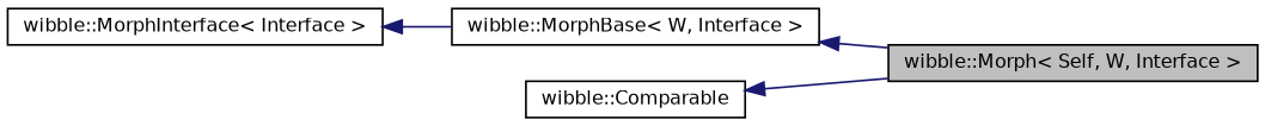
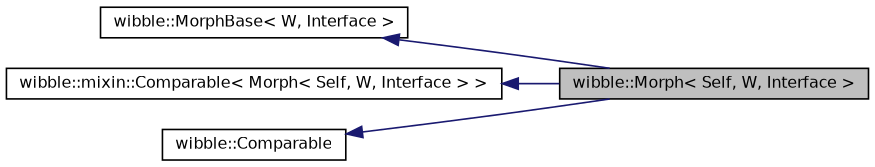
  digraph {
    rankdir=LR
    node [color=black fillcolor=white fontname=Helvetica fontsize=10 shape=record style=filled]
    edge [color=midnightblue dir=back fontname=Helvetica fontsize=10 labelfontname=Helvetica labelfontsize=10 style=solid]
    n1 [fillcolor=grey75 fontcolor=black height=0.2 label="wibble::Morph\< Self, W, Interface \>" width=0.4]
    n2 [height=0.2 label="wibble::MorphBase\< W, Interface \>" width=0.4]
-   n3 [height=0.2 label="wibble::MorphInterface\< Interface \>" width=0.4]
+   n4 [height=0.2 label="wibble::mixin::Comparable\< Morph\< Self, W, Interface \> \>" width=0.4]
    n5 [height=0.2 label="wibble::Comparable" width=0.4]
    n2 -> n1
-   n3 -> n2
+   n4 -> n1
    n5 -> n1
  }
